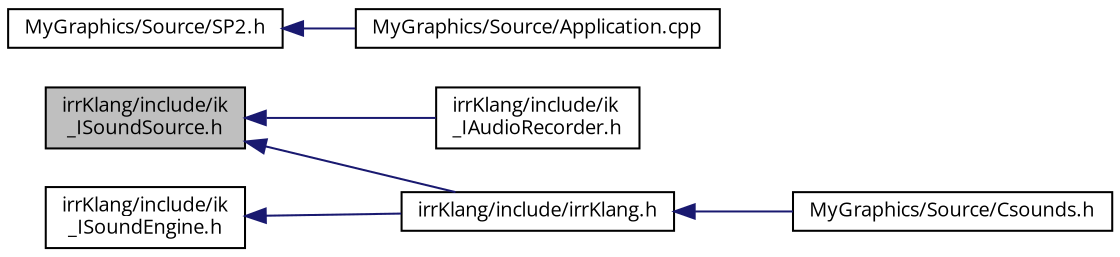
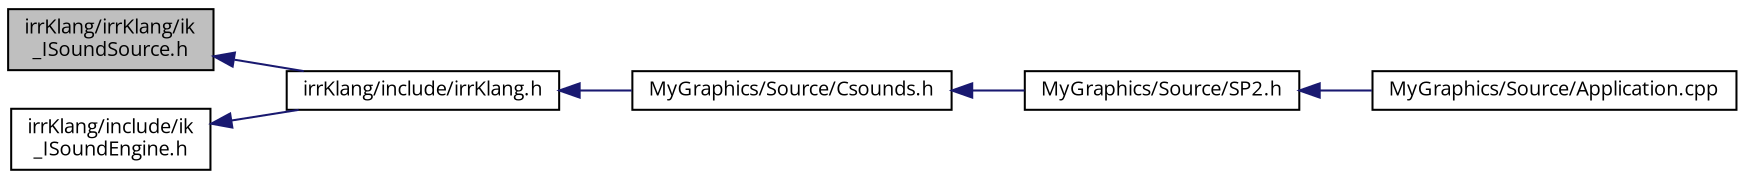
  digraph {
    fontname="Open Sans"
    rankdir=LR
    node [color=black fontname="Open Sans" fontsize=10 shape=record]
    edge [color=midnightblue dir=back fontname="Open Sans" fontsize=10 labelfontname=Helvetica labelfontsize=10 style=solid]
-   n1 [fillcolor=grey75 fontcolor=black height=0.2 label="irrKlang/include/ik\l_ISoundSource.h" style=filled width=0.4]
-   n2 [height=0.2 label="irrKlang/include/ik\l_IAudioRecorder.h" width=0.4]
+   n1 [fillcolor=grey75 fontcolor=black height=0.2 label="irrKlang/irrKlang/ik\l_ISoundSource.h" style=filled width=0.4]
    n3 [height=0.2 label="irrKlang/include/irrKlang.h" width=0.4]
    n4 [height=0.2 label="MyGraphics/Source/Csounds.h" width=0.4]
    n5 [height=0.2 label="irrKlang/include/ik\l_ISoundEngine.h" width=0.4]
    n6 [height=0.2 label="MyGraphics/Source/SP2.h" width=0.4]
    n7 [height=0.2 label="MyGraphics/Source/Application.cpp" width=0.4]
-   n1 -> n2
    n1 -> n3
    n3 -> n4
+   n4 -> n6
    n5 -> n3
    n6 -> n7
  }
